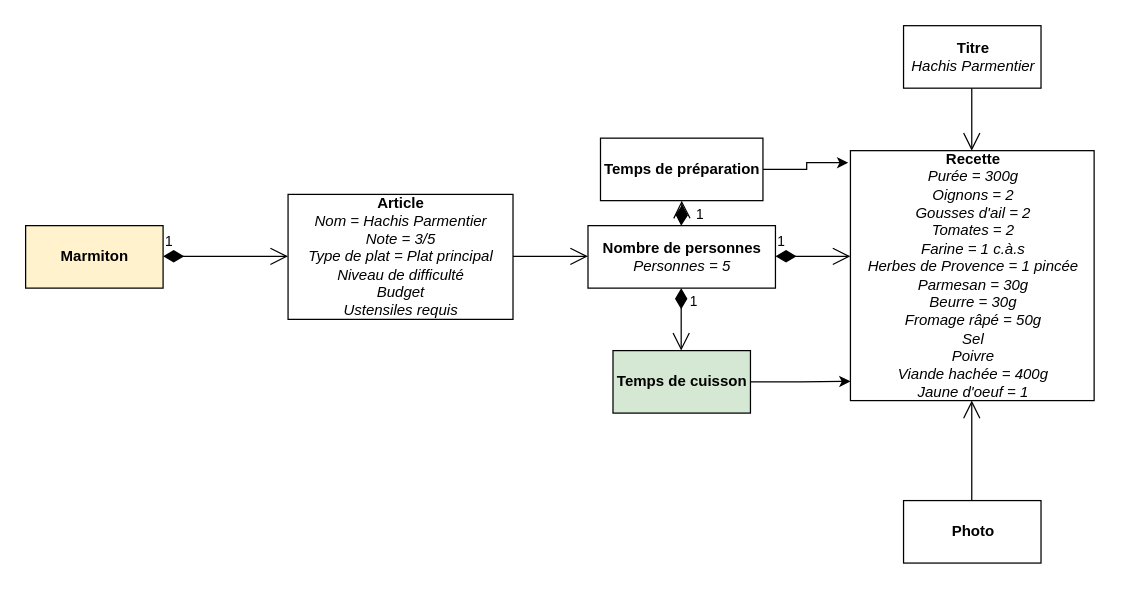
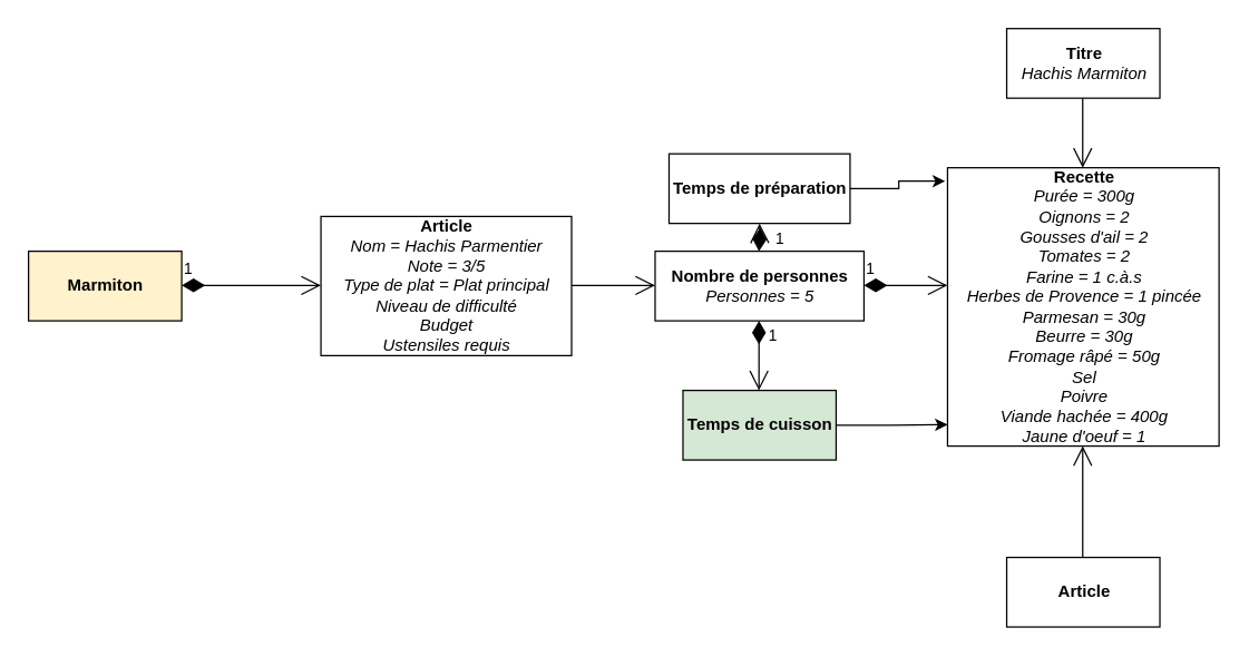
  <mxCell id="0" />
  <mxCell id="1" parent="0" />
  <mxCell id="2" value="&lt;b&gt;Marmiton&lt;/b&gt;" style="html=1;fillColor=#fff2cc;" vertex="1" parent="1"><mxGeometry x="20" y="180" width="110" height="50" as="geometry" /></mxCell>
  <mxCell id="3" value="&lt;b&gt;Recette&lt;/b&gt;&lt;br&gt;&lt;i&gt;Purée = 300g&lt;br&gt;&lt;/i&gt;&lt;i&gt;Oignons = 2&lt;br&gt;Gousses d'ail = 2&lt;br&gt;Tomates = 2&lt;br&gt;Farine = 1 c.à.s&lt;br&gt;Herbes de Provence = 1 pincée&lt;br&gt;Parmesan = 30g&lt;br&gt;Beurre = 30g&lt;br&gt;Fromage râpé = 50g&lt;br&gt;Sel&lt;br&gt;Poivre&lt;br&gt;Viande hachée = 400g&lt;br&gt;Jaune d'oeuf = 1&lt;/i&gt;" style="html=1;" vertex="1" parent="1"><mxGeometry x="680" y="120" width="195" height="200" as="geometry" /></mxCell>
- <mxCell id="4" value="&lt;b&gt;Titre&lt;/b&gt;&lt;br&gt;&lt;i&gt;Hachis Parmentier&lt;/i&gt;" style="html=1;" vertex="1" parent="1"><mxGeometry x="722.5" y="20" width="110" height="50" as="geometry" /></mxCell>
- <mxCell id="5" value="&lt;b&gt;Photo&lt;/b&gt;" style="html=1;" vertex="1" parent="1"><mxGeometry x="722.5" y="400" width="110" height="50" as="geometry" /></mxCell>
+ <mxCell id="4" value="&lt;b&gt;Titre&lt;/b&gt;&lt;br&gt;&lt;i&gt;Hachis Marmiton&lt;/i&gt;" style="html=1;" vertex="1" parent="1"><mxGeometry x="722.5" y="20" width="110" height="50" as="geometry" /></mxCell>
+ <mxCell id="5" value="&lt;b&gt;Article&lt;/b&gt;" style="html=1;" vertex="1" parent="1"><mxGeometry x="722.5" y="400" width="110" height="50" as="geometry" /></mxCell>
  <mxCell id="6" value="&lt;b&gt;Article&lt;/b&gt;&lt;br&gt;&lt;i&gt;Nom = Hachis Parmentier&lt;br&gt;Note = 3/5&lt;br&gt;Type de plat = Plat principal&lt;br&gt;Niveau de difficulté&lt;br&gt;Budget&lt;br&gt;Ustensiles requis&lt;br&gt;&lt;/i&gt;" style="html=1;" vertex="1" parent="1"><mxGeometry x="230" y="155" width="180" height="100" as="geometry" /></mxCell>
  <mxCell id="7" value="1" style="endArrow=open;html=1;endSize=12;startArrow=diamondThin;startSize=14;startFill=1;edgeStyle=orthogonalEdgeStyle;align=left;verticalAlign=bottom;rounded=0;" edge="1" parent="1"><mxGeometry x="-1" y="3" relative="1" as="geometry"><mxPoint x="130" y="204.58" as="sourcePoint" /><mxPoint x="230" y="204.58" as="targetPoint" /></mxGeometry></mxCell>
  <mxCell id="8" value="" style="endArrow=open;endFill=1;endSize=12;html=1;rounded=0;" edge="1" parent="1"><mxGeometry width="160" relative="1" as="geometry"><mxPoint x="777.08" y="70" as="sourcePoint" /><mxPoint x="777.08" y="120" as="targetPoint" /></mxGeometry></mxCell>
  <mxCell id="9" value="" style="endArrow=open;endFill=1;endSize=12;html=1;rounded=0;" edge="1" parent="1"><mxGeometry width="160" relative="1" as="geometry"><mxPoint x="777.08" y="400" as="sourcePoint" /><mxPoint x="777.08" y="320" as="targetPoint" /></mxGeometry></mxCell>
  <mxCell id="10" value="&lt;b&gt;Nombre de personnes&lt;/b&gt;&lt;br&gt;&lt;i&gt;Personnes = 5&lt;/i&gt;" style="html=1;" vertex="1" parent="1"><mxGeometry x="470" y="180" width="150" height="50" as="geometry" /></mxCell>
  <mxCell id="11" value="" style="endArrow=open;endFill=1;endSize=12;html=1;rounded=0;" edge="1" parent="1"><mxGeometry width="160" relative="1" as="geometry"><mxPoint x="410" y="204.58" as="sourcePoint" /><mxPoint x="470" y="204.58" as="targetPoint" /></mxGeometry></mxCell>
  <mxCell id="12" value="1" style="endArrow=open;html=1;endSize=12;startArrow=diamondThin;startSize=14;startFill=1;edgeStyle=orthogonalEdgeStyle;align=left;verticalAlign=bottom;rounded=0;" edge="1" parent="1"><mxGeometry x="-1" y="3" relative="1" as="geometry"><mxPoint x="620" y="204.58" as="sourcePoint" /><mxPoint x="680" y="204.58" as="targetPoint" /></mxGeometry></mxCell>
  <mxCell id="13" style="edgeStyle=orthogonalEdgeStyle;rounded=0;orthogonalLoop=1;jettySize=auto;html=1;entryX=0;entryY=0.923;entryDx=0;entryDy=0;entryPerimeter=0;" edge="1" parent="1" source="14" target="3"><mxGeometry relative="1" as="geometry" /></mxCell>
  <mxCell id="14" value="&lt;b&gt;Temps de cuisson&lt;/b&gt;" style="html=1;fillColor=#d5e8d4;" vertex="1" parent="1"><mxGeometry x="490" y="280" width="110" height="50" as="geometry" /></mxCell>
  <mxCell id="15" style="edgeStyle=orthogonalEdgeStyle;rounded=0;orthogonalLoop=1;jettySize=auto;html=1;exitX=1;exitY=0.5;exitDx=0;exitDy=0;entryX=-0.009;entryY=0.048;entryDx=0;entryDy=0;entryPerimeter=0;" edge="1" parent="1" source="16" target="3"><mxGeometry relative="1" as="geometry" /></mxCell>
  <mxCell id="16" value="&lt;b&gt;Temps de préparation&lt;/b&gt;" style="html=1;" vertex="1" parent="1"><mxGeometry x="480" y="110" width="130" height="50" as="geometry" /></mxCell>
  <mxCell id="17" value="1" style="endArrow=open;html=1;endSize=12;startArrow=diamondThin;startSize=14;startFill=1;edgeStyle=orthogonalEdgeStyle;align=left;verticalAlign=bottom;rounded=0;entryX=0.5;entryY=1;entryDx=0;entryDy=0;" edge="1" parent="1" target="16"><mxGeometry x="-0.882" y="-10" relative="1" as="geometry"><mxPoint x="544.58" y="180" as="sourcePoint" /><mxPoint x="544.58" y="85" as="targetPoint" /><mxPoint as="offset" /></mxGeometry></mxCell>
  <mxCell id="18" value="1" style="endArrow=open;html=1;endSize=12;startArrow=diamondThin;startSize=14;startFill=1;edgeStyle=orthogonalEdgeStyle;align=left;verticalAlign=bottom;rounded=0;" edge="1" parent="1"><mxGeometry x="-0.2" y="5" relative="1" as="geometry"><mxPoint x="544.58" y="230" as="sourcePoint" /><mxPoint x="544.58" y="280" as="targetPoint" /><mxPoint as="offset" /></mxGeometry></mxCell>
